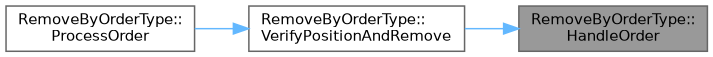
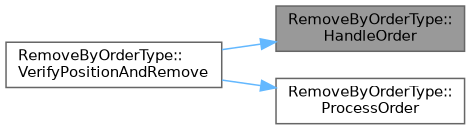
  digraph {
    rankdir=RL
    node [color=grey40 fillcolor=white fontname=Helvetica fontsize=10 shape=box style=filled]
    edge [color=steelblue1 dir=back fontname=Helvetica fontsize=10 labelfontname=Helvetica labelfontsize=10 style=solid]
    n1 [color=gray40 fillcolor=grey60 fontcolor=black height=0.2 label="RemoveByOrderType::\lHandleOrder" width=0.4]
    n2 [height=0.2 label="RemoveByOrderType::\lVerifyPositionAndRemove" width=0.4]
    n3 [height=0.2 label="RemoveByOrderType::\lProcessOrder" width=0.4]
    n1 -> n2
-   n2 -> n3
+   n3 -> n2
  }
